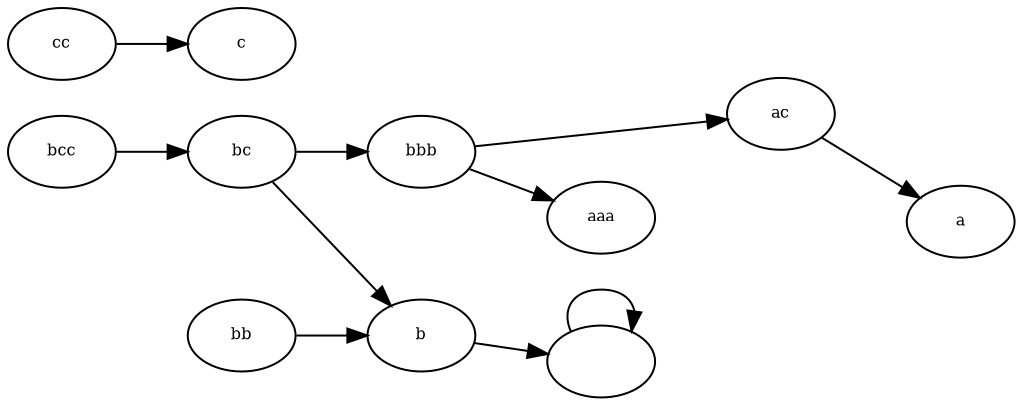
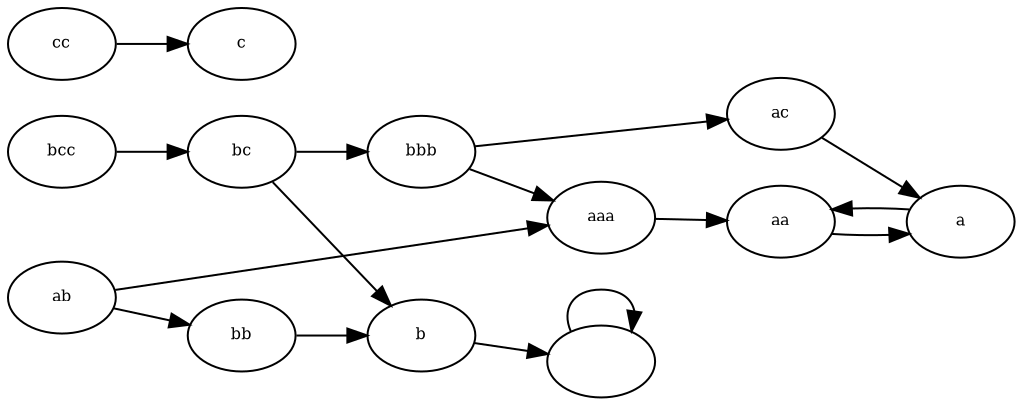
  digraph {
    rankdir=LR
    node [fontsize=8]
    edge [fontsize=8]
+   n1 [label=aa]
    n2 [label=a]
    n3 [label=bc]
    n4 [label=bbb]
    n5 [label=b]
    n6 [label=aaa]
    n7 [label=ac]
    ""
    n9 [label=bb]
+   n10 [label=ab]
    n11 [label=bcc]
    n12 [label=cc]
    n13 [label=c]
+   n1 -> n2
+   n2 -> n1
    n3 -> n4
    n3 -> n5
    n4 -> n6
    n4 -> n7
    n5 -> ""
+   n6 -> n1
    n7 -> n2
    "" -> ""
    n9 -> n5
+   n10 -> n6
+   n10 -> n9
    n11 -> n3
    n12 -> n13
  }
